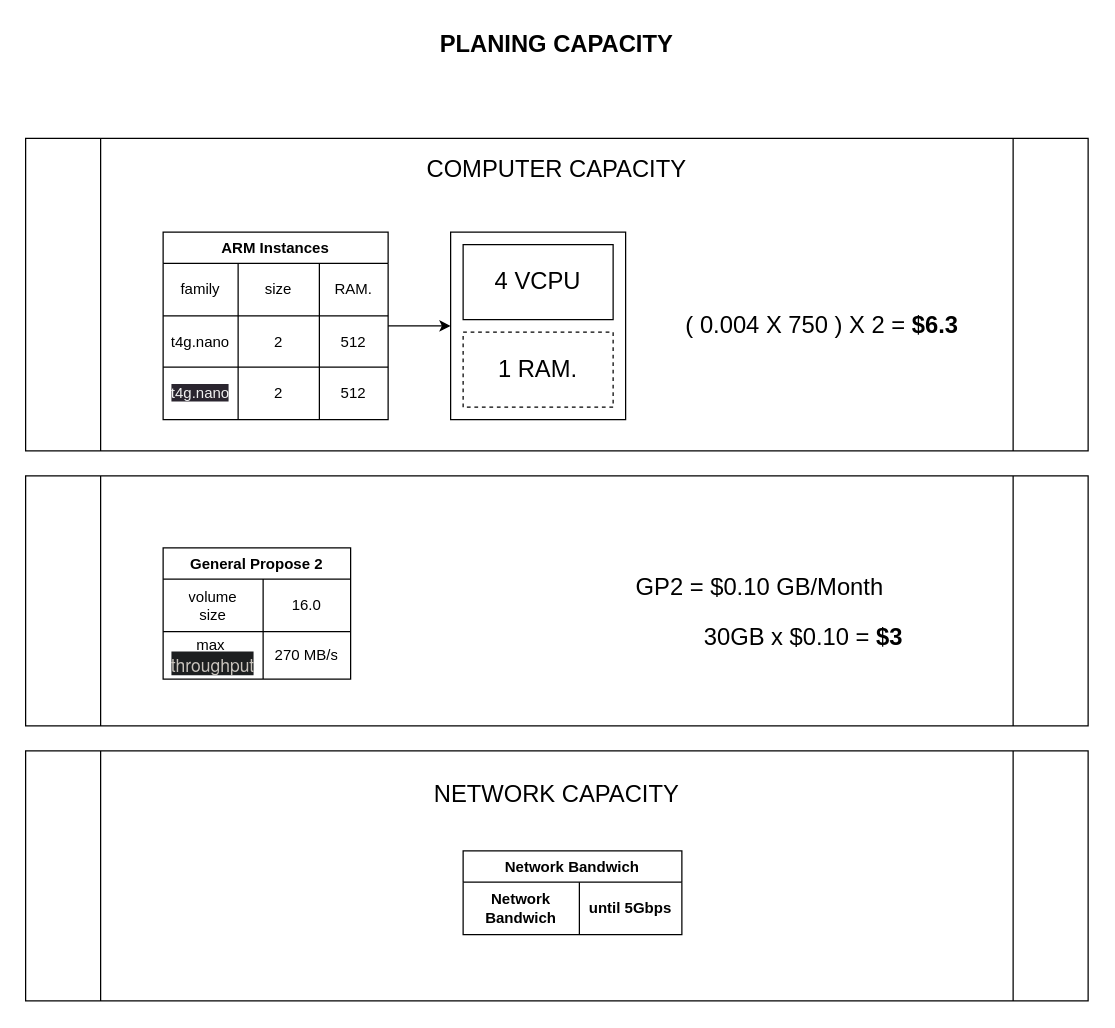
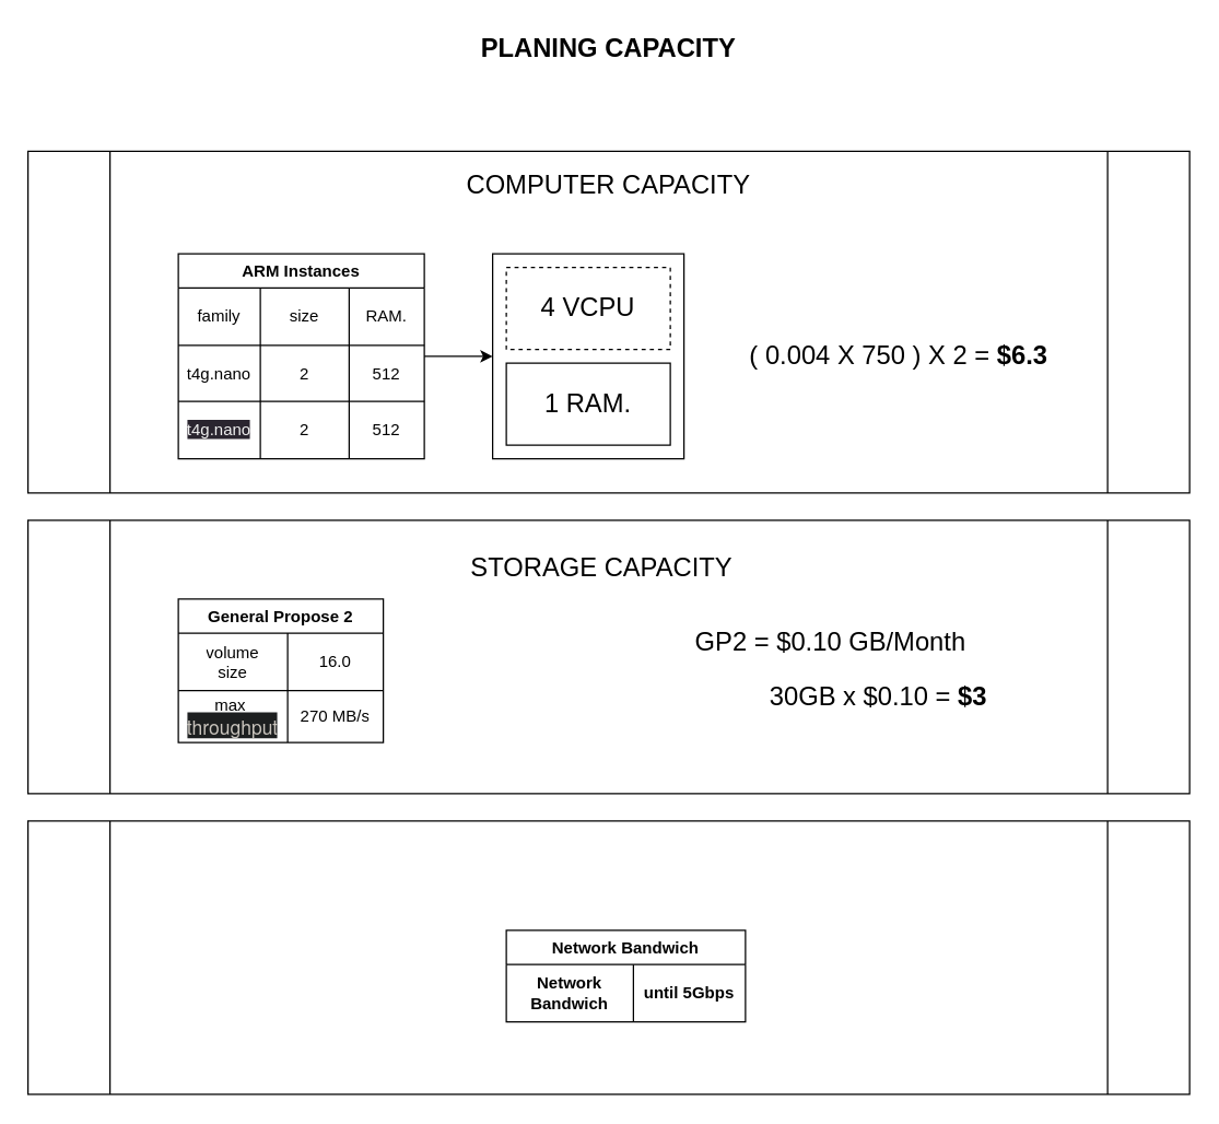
  <mxCell id="0" />
  <mxCell id="1" parent="0" />
  <mxCell id="2" value="" style="shape=process;whiteSpace=wrap;html=1;backgroundOutline=1;fontSize=19;size=0.071;" parent="1" vertex="1"><mxGeometry y="600" width="850" height="200" as="geometry" x="20" /></mxCell>
  <mxCell id="3" value="" style="shape=process;whiteSpace=wrap;html=1;backgroundOutline=1;fontSize=19;size=0.071;" parent="1" vertex="1"><mxGeometry y="110" width="850" height="250" as="geometry" x="20" /></mxCell>
  <mxCell id="4" value="" style="shape=process;whiteSpace=wrap;html=1;backgroundOutline=1;fontSize=19;size=0.071;" parent="1" vertex="1"><mxGeometry y="380" width="850" height="200" as="geometry" x="20" /></mxCell>
  <mxCell id="5" value="" style="rounded=0;whiteSpace=wrap;html=1;fontSize=19;" parent="1" vertex="1"><mxGeometry x="360" y="185" width="140" height="150" as="geometry" /></mxCell>
  <mxCell id="6" style="edgeStyle=none;html=1;exitX=1;exitY=0.5;exitDx=0;exitDy=0;" parent="1" source="7" target="5" edge="1"><mxGeometry relative="1" as="geometry" /></mxCell>
  <mxCell id="7" value="ARM Instances" style="shape=table;startSize=25;container=1;collapsible=0;childLayout=tableLayout;fontStyle=1;align=center;" parent="1" vertex="1"><mxGeometry x="130" y="185" width="180" height="150" as="geometry" /></mxCell>
  <mxCell id="8" style="shape=tableRow;horizontal=0;startSize=0;swimlaneHead=0;swimlaneBody=0;top=0;left=0;bottom=0;right=0;collapsible=0;dropTarget=0;fillColor=none;points=[[0,0.5],[1,0.5]];portConstraint=eastwest;" parent="7" vertex="1"><mxGeometry y="25" width="180" height="42" as="geometry" /></mxCell>
  <mxCell id="9" value="family" style="shape=partialRectangle;html=1;whiteSpace=wrap;connectable=0;fillColor=none;top=0;left=0;bottom=0;right=0;overflow=hidden;" parent="8" vertex="1"><mxGeometry width="60" height="42" as="geometry"><mxRectangle width="60" height="42" as="alternateBounds" /></mxGeometry></mxCell>
  <mxCell id="10" value="size" style="shape=partialRectangle;html=1;whiteSpace=wrap;connectable=0;fillColor=none;top=0;left=0;bottom=0;right=0;overflow=hidden;" parent="8" vertex="1"><mxGeometry x="60" width="65" height="42" as="geometry"><mxRectangle width="65" height="42" as="alternateBounds" /></mxGeometry></mxCell>
  <mxCell id="11" value="RAM." style="shape=partialRectangle;html=1;whiteSpace=wrap;connectable=0;fillColor=none;top=0;left=0;bottom=0;right=0;overflow=hidden;" parent="8" vertex="1"><mxGeometry x="125" width="55" height="42" as="geometry"><mxRectangle width="55" height="42" as="alternateBounds" /></mxGeometry></mxCell>
  <mxCell id="12" value="" style="shape=tableRow;horizontal=0;startSize=0;swimlaneHead=0;swimlaneBody=0;top=0;left=0;bottom=0;right=0;collapsible=0;dropTarget=0;fillColor=none;points=[[0,0.5],[1,0.5]];portConstraint=eastwest;" parent="7" vertex="1"><mxGeometry y="67" width="180" height="41" as="geometry" /></mxCell>
  <mxCell id="13" value="t4g.nano" style="shape=partialRectangle;html=1;whiteSpace=wrap;connectable=0;fillColor=none;top=0;left=0;bottom=0;right=0;overflow=hidden;" parent="12" vertex="1"><mxGeometry width="60" height="41" as="geometry"><mxRectangle width="60" height="41" as="alternateBounds" /></mxGeometry></mxCell>
  <mxCell id="14" value="2" style="shape=partialRectangle;html=1;whiteSpace=wrap;connectable=0;fillColor=none;top=0;left=0;bottom=0;right=0;overflow=hidden;" parent="12" vertex="1"><mxGeometry x="60" width="65" height="41" as="geometry"><mxRectangle width="65" height="41" as="alternateBounds" /></mxGeometry></mxCell>
  <mxCell id="15" value="512" style="shape=partialRectangle;html=1;whiteSpace=wrap;connectable=0;fillColor=none;top=0;left=0;bottom=0;right=0;overflow=hidden;" parent="12" vertex="1"><mxGeometry x="125" width="55" height="41" as="geometry"><mxRectangle width="55" height="41" as="alternateBounds" /></mxGeometry></mxCell>
  <mxCell id="16" value="" style="shape=tableRow;horizontal=0;startSize=0;swimlaneHead=0;swimlaneBody=0;top=0;left=0;bottom=0;right=0;collapsible=0;dropTarget=0;fillColor=none;points=[[0,0.5],[1,0.5]];portConstraint=eastwest;" parent="7" vertex="1"><mxGeometry y="108" width="180" height="42" as="geometry" /></mxCell>
  <mxCell id="17" value="&lt;span style=&quot;color: rgb(240, 240, 240); font-family: Helvetica; font-size: 12px; font-style: normal; font-variant-ligatures: normal; font-variant-caps: normal; font-weight: 400; letter-spacing: normal; orphans: 2; text-align: center; text-indent: 0px; text-transform: none; widows: 2; word-spacing: 0px; -webkit-text-stroke-width: 0px; background-color: rgb(42, 37, 47); text-decoration-thickness: initial; text-decoration-style: initial; text-decoration-color: initial; float: none; display: inline !important;&quot;&gt;t4g.nano&lt;/span&gt;" style="shape=partialRectangle;html=1;whiteSpace=wrap;connectable=0;fillColor=none;top=0;left=0;bottom=0;right=0;overflow=hidden;" parent="16" vertex="1"><mxGeometry width="60" height="42" as="geometry"><mxRectangle width="60" height="42" as="alternateBounds" /></mxGeometry></mxCell>
  <mxCell id="18" value="2" style="shape=partialRectangle;html=1;whiteSpace=wrap;connectable=0;fillColor=none;top=0;left=0;bottom=0;right=0;overflow=hidden;" parent="16" vertex="1"><mxGeometry x="60" width="65" height="42" as="geometry"><mxRectangle width="65" height="42" as="alternateBounds" /></mxGeometry></mxCell>
  <mxCell id="19" value="512" style="shape=partialRectangle;html=1;whiteSpace=wrap;connectable=0;fillColor=none;top=0;left=0;bottom=0;right=0;overflow=hidden;" parent="16" vertex="1"><mxGeometry x="125" width="55" height="42" as="geometry"><mxRectangle width="55" height="42" as="alternateBounds" /></mxGeometry></mxCell>
  <mxCell id="20" value="&lt;b&gt;&lt;font style=&quot;font-size: 19px;&quot;&gt;PLANING CAPACITY&lt;/font&gt;&lt;/b&gt;" style="text;html=1;strokeColor=none;fillColor=none;align=center;verticalAlign=middle;whiteSpace=wrap;rounded=0;" parent="1" vertex="1"><mxGeometry x="320" y="20" width="250" height="30" as="geometry" /></mxCell>
- <mxCell id="21" value="4 VCPU" style="rounded=0;whiteSpace=wrap;html=1;fontSize=19;" parent="1" vertex="1"><mxGeometry x="370" y="195" width="120" height="60" as="geometry" /></mxCell>
- <mxCell id="22" value="1 RAM." style="rounded=0;whiteSpace=wrap;html=1;fontSize=19;dashed=1;" parent="1" vertex="1"><mxGeometry x="370" y="265" width="120" height="60" as="geometry" /></mxCell>
+ <mxCell id="21" value="4 VCPU" style="rounded=0;whiteSpace=wrap;html=1;fontSize=19;dashed=1;" parent="1" vertex="1"><mxGeometry x="370" y="195" width="120" height="60" as="geometry" /></mxCell>
+ <mxCell id="22" value="1 RAM." style="rounded=0;whiteSpace=wrap;html=1;fontSize=19;" parent="1" vertex="1"><mxGeometry x="370" y="265" width="120" height="60" as="geometry" /></mxCell>
  <mxCell id="23" value="( 0.004 X 750 ) X 2 = &lt;b&gt;$6.3&lt;/b&gt;&amp;nbsp;" style="text;html=1;strokeColor=none;fillColor=none;align=center;verticalAlign=middle;whiteSpace=wrap;rounded=0;fontSize=19;" parent="1" vertex="1"><mxGeometry x="520" y="245" width="280" height="30" as="geometry" /></mxCell>
  <mxCell id="24" value="COMPUTER CAPACITY" style="text;html=1;strokeColor=none;fillColor=none;align=center;verticalAlign=middle;whiteSpace=wrap;rounded=0;fontSize=19;" parent="1" vertex="1"><mxGeometry x="325" y="120" width="240" height="30" as="geometry" /></mxCell>
- <mxCell id="26" value="NETWORK CAPACITY" style="text;html=1;strokeColor=none;fillColor=none;align=center;verticalAlign=middle;whiteSpace=wrap;rounded=0;fontSize=19;" parent="1" vertex="1"><mxGeometry x="325" y="620" width="240" height="30" as="geometry" /></mxCell>
+ <mxCell id="25" value="STORAGE CAPACITY" style="text;html=1;strokeColor=none;fillColor=none;align=center;verticalAlign=middle;whiteSpace=wrap;rounded=0;fontSize=19;" parent="1" vertex="1"><mxGeometry x="320" y="400" width="240" height="30" as="geometry" /></mxCell>
  <mxCell id="27" value="&lt;font style=&quot;font-size: 19px;&quot;&gt;GP2 = $0.10 GB/Month&lt;/font&gt;" style="text;html=1;strokeColor=none;fillColor=none;align=center;verticalAlign=middle;whiteSpace=wrap;rounded=0;" parent="1" vertex="1"><mxGeometry x="495" y="455" width="225" height="30" as="geometry" /></mxCell>
  <mxCell id="28" value="&lt;span style=&quot;font-size: 19px;&quot;&gt;30GB x $0.10 =&lt;b&gt; $3&lt;/b&gt;&lt;/span&gt;" style="text;html=1;strokeColor=none;fillColor=none;align=center;verticalAlign=middle;whiteSpace=wrap;rounded=0;" parent="1" vertex="1"><mxGeometry x="530" y="495" width="225" height="30" as="geometry" /></mxCell>
  <mxCell id="29" value="General Propose 2" style="shape=table;startSize=25;container=1;collapsible=0;childLayout=tableLayout;fontStyle=1;align=center;" parent="1" vertex="1"><mxGeometry x="130" y="437.5" width="150" height="105" as="geometry" /></mxCell>
  <mxCell id="30" style="shape=tableRow;horizontal=0;startSize=0;swimlaneHead=0;swimlaneBody=0;top=0;left=0;bottom=0;right=0;collapsible=0;dropTarget=0;fillColor=none;points=[[0,0.5],[1,0.5]];portConstraint=eastwest;" parent="29" vertex="1"><mxGeometry y="25" width="150" height="42" as="geometry" /></mxCell>
  <mxCell id="31" value="volume&lt;br&gt;size" style="shape=partialRectangle;html=1;whiteSpace=wrap;connectable=0;fillColor=none;top=0;left=0;bottom=0;right=0;overflow=hidden;" parent="30" vertex="1"><mxGeometry width="80" height="42" as="geometry"><mxRectangle width="80" height="42" as="alternateBounds" /></mxGeometry></mxCell>
  <mxCell id="32" value="16.0" style="shape=partialRectangle;html=1;whiteSpace=wrap;connectable=0;fillColor=none;top=0;left=0;bottom=0;right=0;overflow=hidden;" parent="30" vertex="1"><mxGeometry x="80" width="70" height="42" as="geometry"><mxRectangle width="70" height="42" as="alternateBounds" /></mxGeometry></mxCell>
  <mxCell id="33" value="" style="shape=tableRow;horizontal=0;startSize=0;swimlaneHead=0;swimlaneBody=0;top=0;left=0;bottom=0;right=0;collapsible=0;dropTarget=0;fillColor=none;points=[[0,0.5],[1,0.5]];portConstraint=eastwest;" parent="29" vertex="1"><mxGeometry y="67" width="150" height="38" as="geometry" /></mxCell>
  <mxCell id="34" value="max&amp;nbsp;&lt;br&gt;&lt;div style=&quot;text-align: start;&quot;&gt;&lt;font face=&quot;AmazonEmber, Helvetica Neue, Helvetica, Arial, sans-serif&quot; color=&quot;#c8c3bc&quot;&gt;&lt;span style=&quot;font-size: 14px; background-color: rgb(29, 31, 32);&quot;&gt;throughput&lt;/span&gt;&lt;/font&gt;&lt;/div&gt;" style="shape=partialRectangle;html=1;whiteSpace=wrap;connectable=0;fillColor=none;top=0;left=0;bottom=0;right=0;overflow=hidden;" parent="33" vertex="1"><mxGeometry width="80" height="38" as="geometry"><mxRectangle width="80" height="38" as="alternateBounds" /></mxGeometry></mxCell>
  <mxCell id="35" value="270 MB/s" style="shape=partialRectangle;html=1;whiteSpace=wrap;connectable=0;fillColor=none;top=0;left=0;bottom=0;right=0;overflow=hidden;" parent="33" vertex="1"><mxGeometry x="80" width="70" height="38" as="geometry"><mxRectangle width="70" height="38" as="alternateBounds" /></mxGeometry></mxCell>
  <mxCell id="36" value="Network Bandwich" style="shape=table;startSize=25;container=1;collapsible=0;childLayout=tableLayout;fontStyle=1;align=center;" parent="1" vertex="1"><mxGeometry x="370" y="680" width="175" height="67" as="geometry" /></mxCell>
  <mxCell id="37" style="shape=tableRow;horizontal=0;startSize=0;swimlaneHead=0;swimlaneBody=0;top=0;left=0;bottom=0;right=0;collapsible=0;dropTarget=0;fillColor=none;points=[[0,0.5],[1,0.5]];portConstraint=eastwest;" parent="36" vertex="1"><mxGeometry y="25" width="175" height="42" as="geometry" /></mxCell>
  <mxCell id="38" value="&lt;span style=&quot;font-weight: 700;&quot;&gt;Network Bandwich&lt;/span&gt;" style="shape=partialRectangle;html=1;whiteSpace=wrap;connectable=0;fillColor=none;top=0;left=0;bottom=0;right=0;overflow=hidden;" parent="37" vertex="1"><mxGeometry width="93" height="42" as="geometry"><mxRectangle width="93" height="42" as="alternateBounds" /></mxGeometry></mxCell>
  <mxCell id="39" value="&lt;b&gt;until 5Gbps&lt;/b&gt;" style="shape=partialRectangle;html=1;whiteSpace=wrap;connectable=0;fillColor=none;top=0;left=0;bottom=0;right=0;overflow=hidden;" parent="37" vertex="1"><mxGeometry x="93" width="82" height="42" as="geometry"><mxRectangle width="82" height="42" as="alternateBounds" /></mxGeometry></mxCell>
